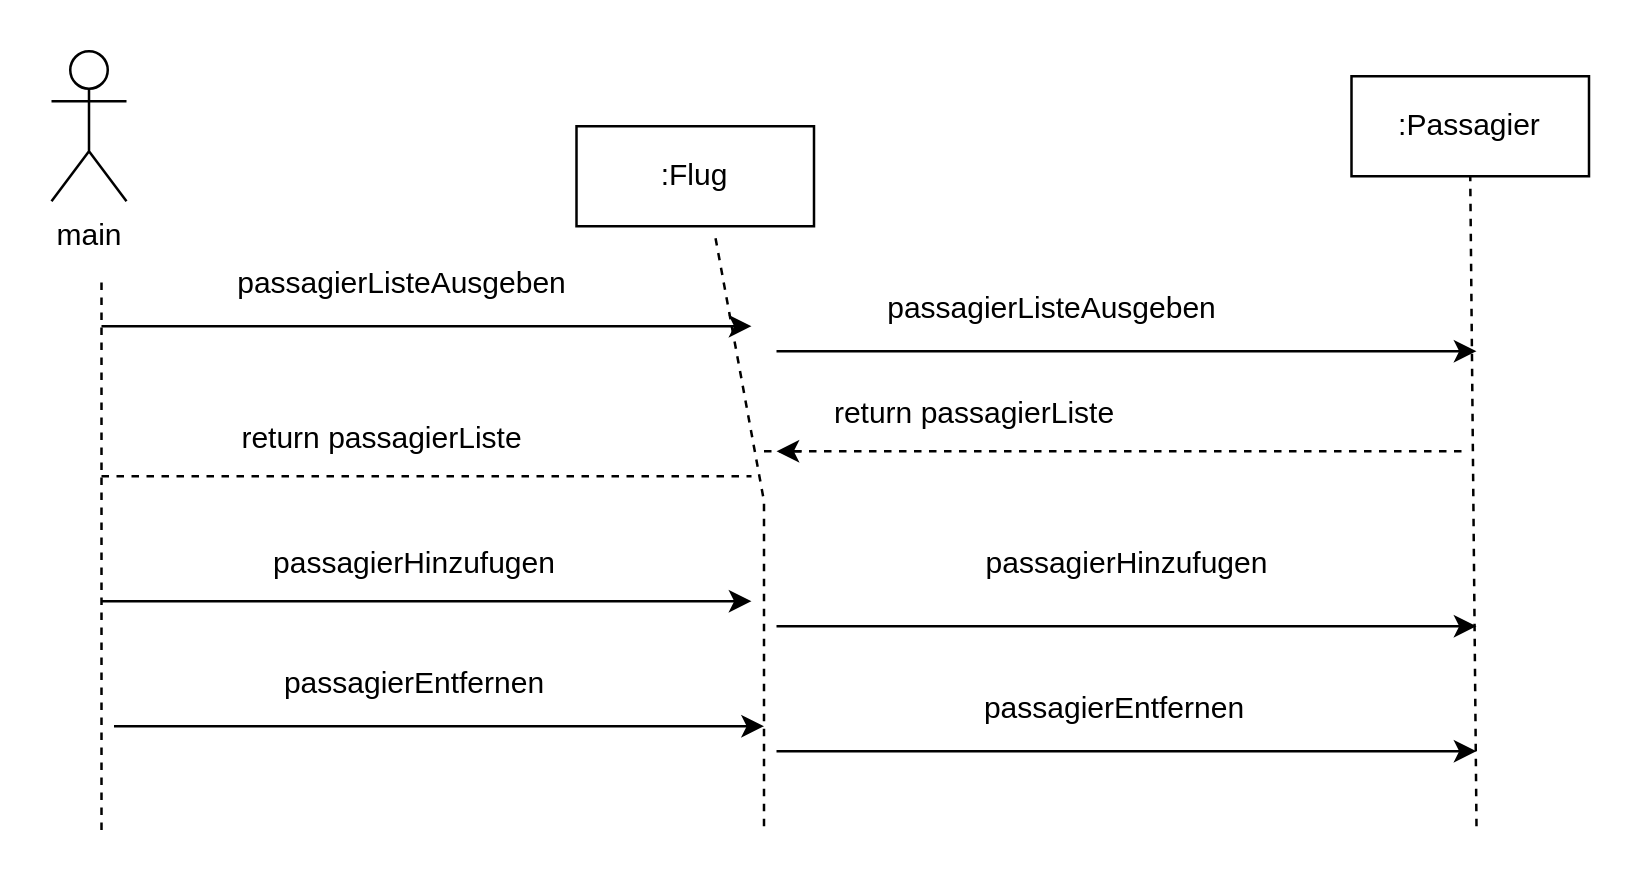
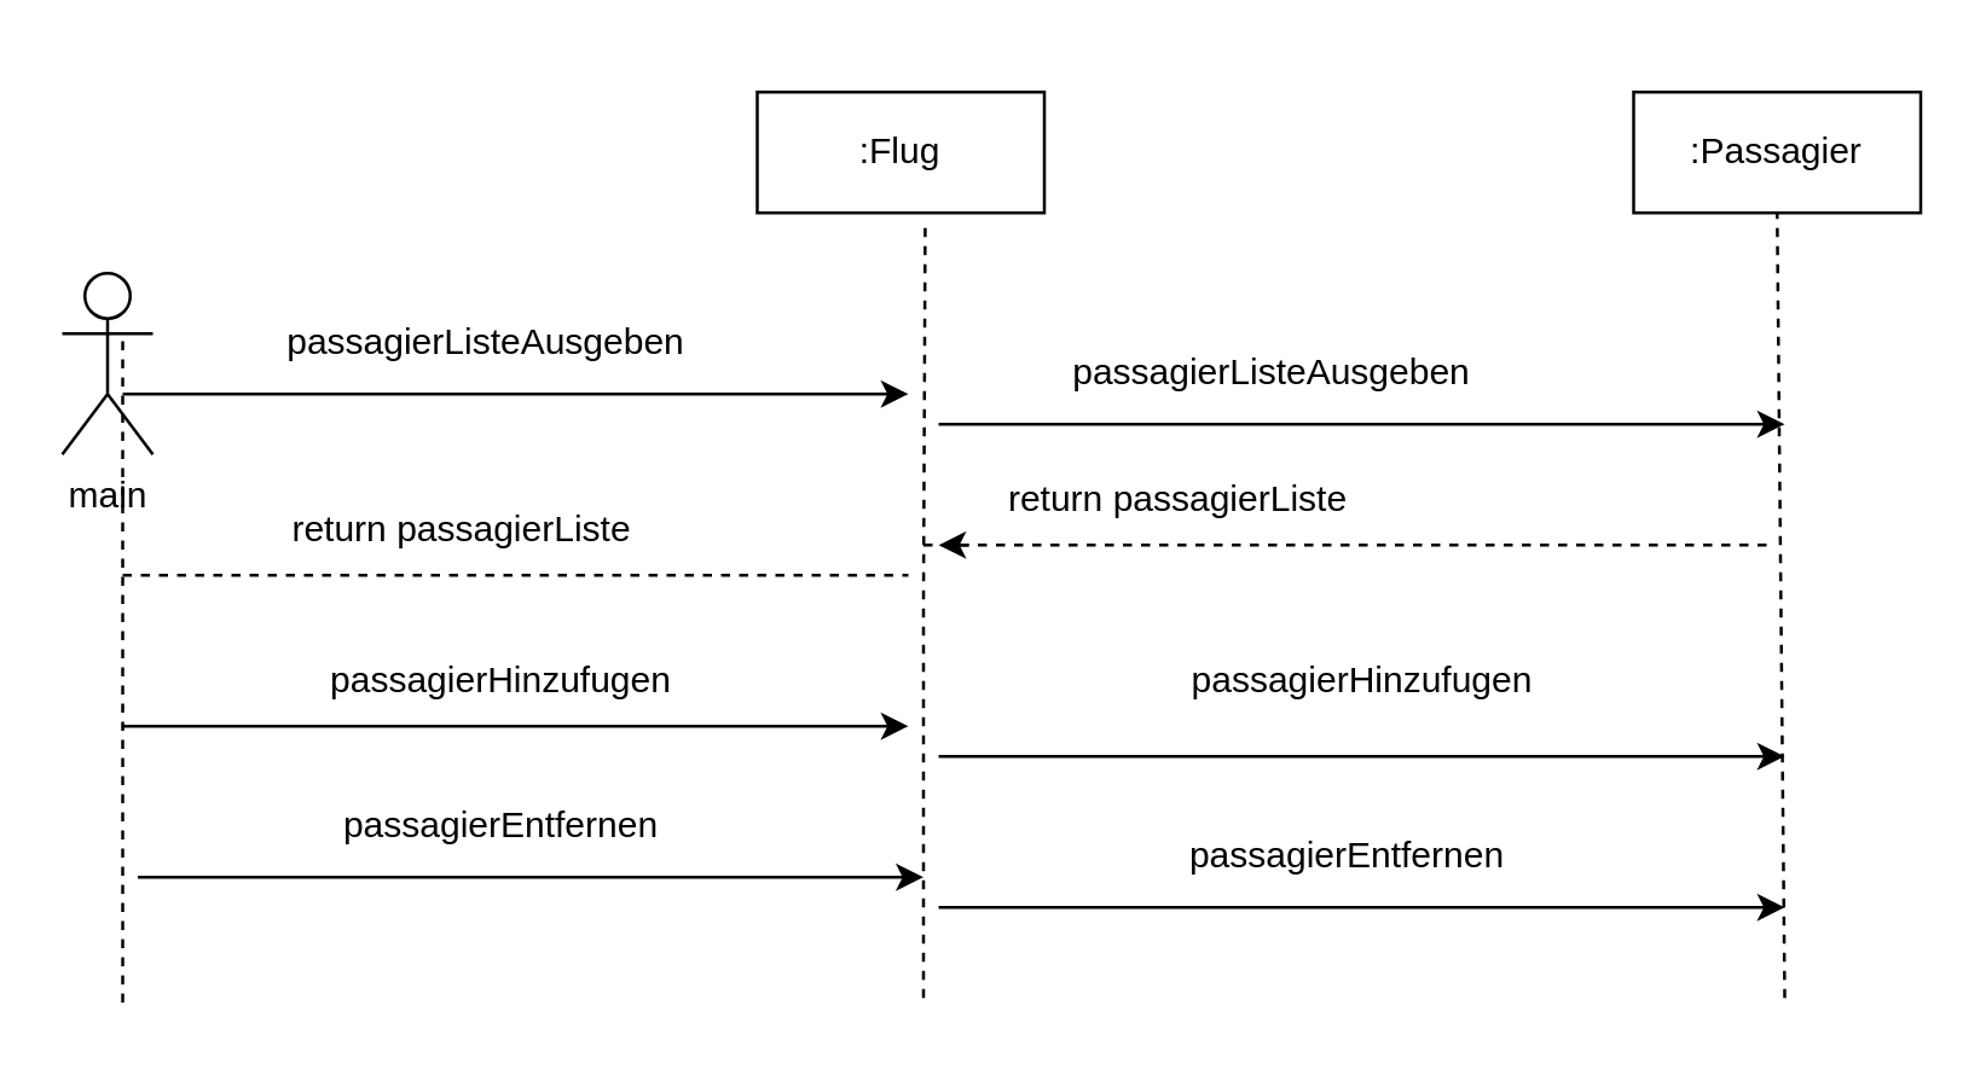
  <mxCell id="0" />
  <mxCell id="1" parent="0" />
- <mxCell id="2" value="main" style="shape=umlActor;verticalLabelPosition=bottom;verticalAlign=top;html=1;outlineConnect=0;" vertex="1" parent="1"><mxGeometry x="20" y="20" width="30" height="60" as="geometry" /></mxCell>
- <mxCell id="3" value=":Flug" style="rounded=0;whiteSpace=wrap;html=1;" vertex="1" parent="1"><mxGeometry x="230" y="50" width="95" height="40" as="geometry" /></mxCell>
+ <mxCell id="2" value="main" style="shape=umlActor;verticalLabelPosition=bottom;verticalAlign=top;html=1;outlineConnect=0;" vertex="1" parent="1"><mxGeometry x="20" y="90" width="30" height="60" as="geometry" /></mxCell>
+ <mxCell id="3" value=":Flug" style="rounded=0;whiteSpace=wrap;html=1;" vertex="1" parent="1"><mxGeometry x="250" y="30" width="95" height="40" as="geometry" /></mxCell>
  <mxCell id="4" value="" style="endArrow=none;dashed=1;html=1;rounded=0;" edge="1" parent="1"><mxGeometry width="50" height="50" relative="1" as="geometry"><mxPoint x="40" y="331.481" as="sourcePoint" /><mxPoint x="40" y="110" as="targetPoint" /><Array as="points"><mxPoint x="40" y="110" /></Array></mxGeometry></mxCell>
  <mxCell id="5" value="" style="endArrow=none;dashed=1;html=1;rounded=0;entryX=0.585;entryY=1.113;entryDx=0;entryDy=0;entryPerimeter=0;" edge="1" parent="1" target="3"><mxGeometry width="50" height="50" relative="1" as="geometry"><mxPoint x="305" y="330" as="sourcePoint" /><mxPoint x="305" y="110" as="targetPoint" /><Array as="points"><mxPoint x="305" y="200" /></Array></mxGeometry></mxCell>
  <mxCell id="6" value="" style="endArrow=classic;html=1;rounded=0;" edge="1" parent="1"><mxGeometry width="50" height="50" relative="1" as="geometry"><mxPoint x="40" y="130" as="sourcePoint" /><mxPoint x="300" y="130" as="targetPoint" /></mxGeometry></mxCell>
  <mxCell id="7" value="passagierListeAusgeben" style="text;html=1;align=center;verticalAlign=middle;resizable=0;points=[];autosize=1;strokeColor=none;fillColor=none;" vertex="1" parent="1"><mxGeometry x="85" y="98" width="150" height="30" as="geometry" /></mxCell>
  <mxCell id="8" value=":Passagier" style="rounded=0;whiteSpace=wrap;html=1;" vertex="1" parent="1"><mxGeometry x="540" y="30" width="95" height="40" as="geometry" /></mxCell>
  <mxCell id="9" value="" style="endArrow=none;dashed=1;html=1;rounded=0;entryX=0.5;entryY=1;entryDx=0;entryDy=0;" edge="1" parent="1" target="8"><mxGeometry width="50" height="50" relative="1" as="geometry"><mxPoint x="590" y="330" as="sourcePoint" /><mxPoint x="590" y="110" as="targetPoint" /></mxGeometry></mxCell>
  <mxCell id="10" value="" style="endArrow=classic;html=1;rounded=0;" edge="1" parent="1"><mxGeometry width="50" height="50" relative="1" as="geometry"><mxPoint x="310" y="140" as="sourcePoint" /><mxPoint x="590" y="140" as="targetPoint" /></mxGeometry></mxCell>
  <mxCell id="11" value="" style="endArrow=none;dashed=1;html=1;rounded=0;" edge="1" parent="1"><mxGeometry width="50" height="50" relative="1" as="geometry"><mxPoint x="305" y="180" as="sourcePoint" /><mxPoint x="585" y="180" as="targetPoint" /></mxGeometry></mxCell>
  <mxCell id="12" value="" style="endArrow=classic;html=1;rounded=0;" edge="1" parent="1"><mxGeometry width="50" height="50" relative="1" as="geometry"><mxPoint x="320" y="180" as="sourcePoint" /><mxPoint x="310" y="180" as="targetPoint" /></mxGeometry></mxCell>
  <mxCell id="13" value="return passagierListe" style="text;html=1;align=center;verticalAlign=middle;resizable=0;points=[];autosize=1;strokeColor=none;fillColor=none;" vertex="1" parent="1"><mxGeometry x="319" y="150" width="140" height="30" as="geometry" /></mxCell>
  <mxCell id="14" value="" style="endArrow=none;dashed=1;html=1;rounded=0;" edge="1" parent="1"><mxGeometry width="50" height="50" relative="1" as="geometry"><mxPoint x="40" y="190" as="sourcePoint" /><mxPoint x="300" y="190" as="targetPoint" /></mxGeometry></mxCell>
  <mxCell id="15" value="return passagierListe" style="text;html=1;align=center;verticalAlign=middle;resizable=0;points=[];autosize=1;strokeColor=none;fillColor=none;" vertex="1" parent="1"><mxGeometry x="82" y="160" width="140" height="30" as="geometry" /></mxCell>
  <mxCell id="16" value="" style="endArrow=classic;html=1;rounded=0;" edge="1" parent="1"><mxGeometry width="50" height="50" relative="1" as="geometry"><mxPoint x="40" y="240" as="sourcePoint" /><mxPoint x="300" y="240" as="targetPoint" /></mxGeometry></mxCell>
  <mxCell id="17" value="passagierHinzufugen" style="text;html=1;align=center;verticalAlign=middle;resizable=0;points=[];autosize=1;strokeColor=none;fillColor=none;" vertex="1" parent="1"><mxGeometry x="95" y="210" width="140" height="30" as="geometry" /></mxCell>
  <mxCell id="18" value="" style="endArrow=classic;html=1;rounded=0;" edge="1" parent="1"><mxGeometry width="50" height="50" relative="1" as="geometry"><mxPoint x="310" y="250" as="sourcePoint" /><mxPoint x="590" y="250" as="targetPoint" /><Array as="points" /></mxGeometry></mxCell>
  <mxCell id="19" value="passagierHinzufugen" style="text;html=1;align=center;verticalAlign=middle;resizable=0;points=[];autosize=1;strokeColor=none;fillColor=none;" vertex="1" parent="1"><mxGeometry x="380" y="210" width="140" height="30" as="geometry" /></mxCell>
  <mxCell id="20" value="" style="endArrow=classic;html=1;rounded=0;" edge="1" parent="1"><mxGeometry width="50" height="50" relative="1" as="geometry"><mxPoint x="45" y="290" as="sourcePoint" /><mxPoint x="305" y="290" as="targetPoint" /></mxGeometry></mxCell>
  <mxCell id="21" value="passagierEntfernen" style="text;html=1;align=center;verticalAlign=middle;resizable=0;points=[];autosize=1;strokeColor=none;fillColor=none;" vertex="1" parent="1"><mxGeometry x="100" y="258" width="130" height="30" as="geometry" /></mxCell>
  <mxCell id="22" value="" style="endArrow=classic;html=1;rounded=0;" edge="1" parent="1"><mxGeometry width="50" height="50" relative="1" as="geometry"><mxPoint x="310" y="300" as="sourcePoint" /><mxPoint x="590" y="300" as="targetPoint" /></mxGeometry></mxCell>
  <mxCell id="23" value="passagierEntfernen" style="text;html=1;align=center;verticalAlign=middle;resizable=0;points=[];autosize=1;strokeColor=none;fillColor=none;" vertex="1" parent="1"><mxGeometry x="380" y="268" width="130" height="30" as="geometry" /></mxCell>
  <mxCell id="24" value="passagierListeAusgeben" style="text;html=1;align=center;verticalAlign=middle;resizable=0;points=[];autosize=1;strokeColor=none;fillColor=none;" vertex="1" parent="1"><mxGeometry x="345" y="108" width="150" height="30" as="geometry" /></mxCell>
